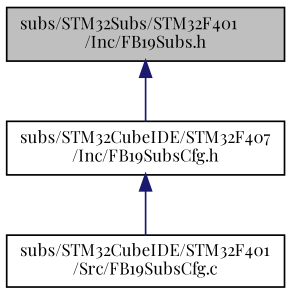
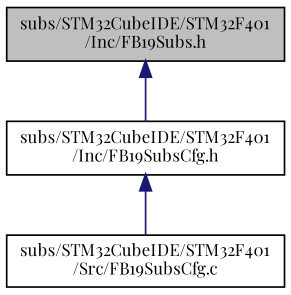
  digraph {
    fontname="Playfair Display"
    node [color=black fillcolor=white fontname="Playfair Display" fontsize=10 shape=record style=filled]
    edge [color=midnightblue dir=back fontname="Playfair Display" fontsize=10 labelfontname=Helvetica labelfontsize=10 style=solid]
-   n1 [fillcolor=grey75 fontcolor=black height=0.2 label="subs/STM32Subs/STM32F401\l/Inc/FB19Subs.h" width=0.4]
-   n2 [height=0.2 label="subs/STM32CubeIDE/STM32F407\l/Inc/FB19SubsCfg.h" width=0.4]
+   n1 [fillcolor=grey75 fontcolor=black height=0.2 label="subs/STM32CubeIDE/STM32F401\l/Inc/FB19Subs.h" width=0.4]
+   n2 [height=0.2 label="subs/STM32CubeIDE/STM32F401\l/Inc/FB19SubsCfg.h" width=0.4]
    n3 [height=0.2 label="subs/STM32CubeIDE/STM32F401\l/Src/FB19SubsCfg.c" width=0.4]
    n1 -> n2
    n2 -> n3
  }
